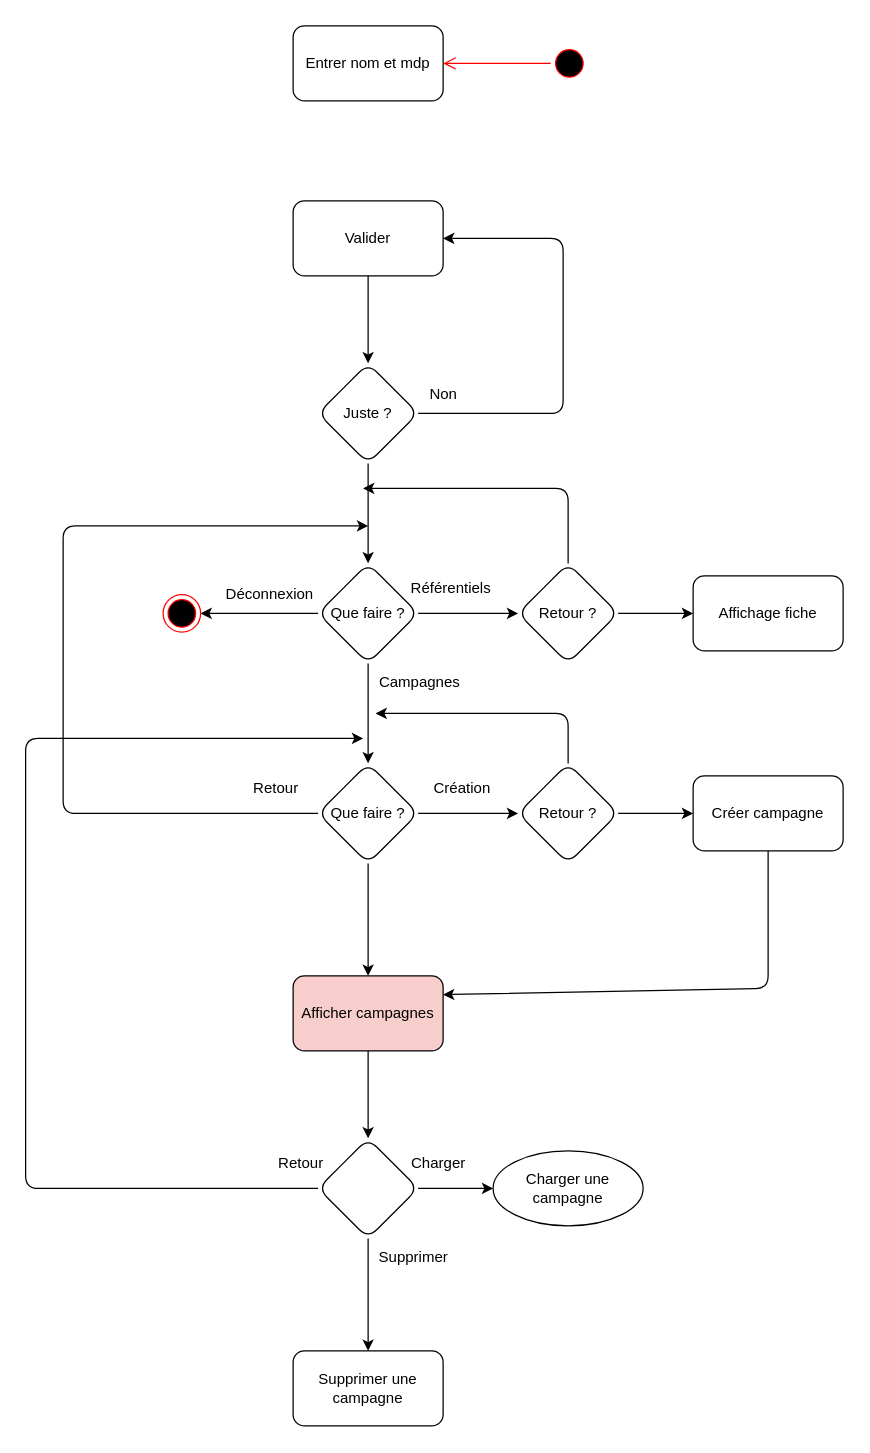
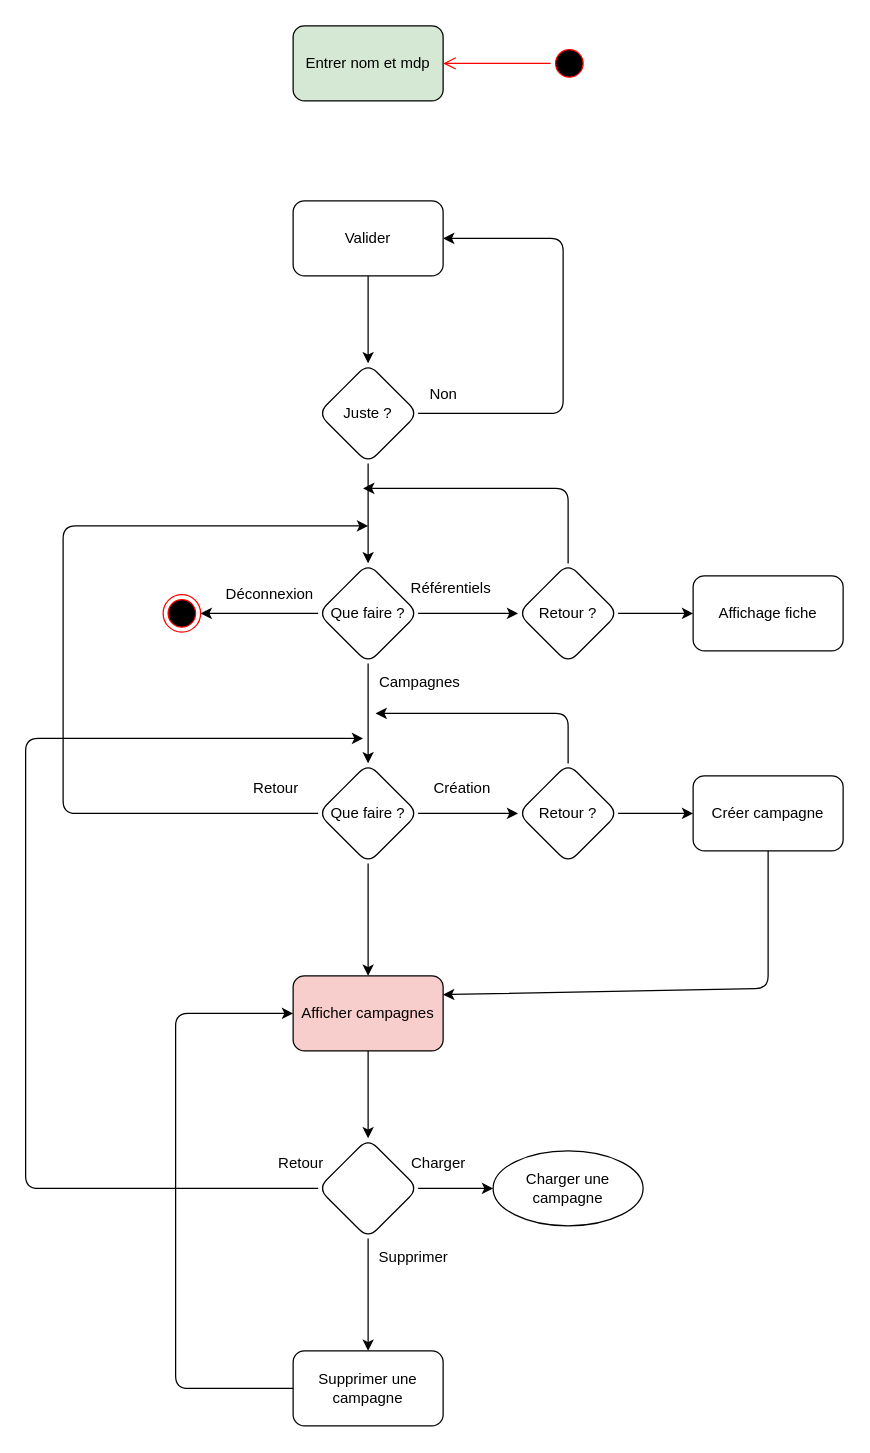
  <mxCell id="0" />
  <mxCell id="1" parent="0" />
- <mxCell id="2" value="Entrer nom et mdp" style="rounded=1;whiteSpace=wrap;html=1;" parent="1" vertex="1"><mxGeometry x="234" y="20" width="120" height="60" as="geometry" /></mxCell>
+ <mxCell id="2" value="Entrer nom et mdp" style="rounded=1;whiteSpace=wrap;html=1;fillColor=#d5e8d4;" parent="1" vertex="1"><mxGeometry x="234" y="20" width="120" height="60" as="geometry" /></mxCell>
  <mxCell id="3" value="" style="ellipse;html=1;shape=startState;fillColor=#000000;strokeColor=#ff0000;" parent="1" vertex="1"><mxGeometry x="440" y="35" width="30" height="30" as="geometry" /></mxCell>
  <mxCell id="4" value="" style="edgeStyle=orthogonalEdgeStyle;html=1;verticalAlign=bottom;endArrow=open;endSize=8;strokeColor=#ff0000;entryX=1;entryY=0.5;entryDx=0;entryDy=0;" parent="1" source="3" target="2" edge="1"><mxGeometry relative="1" as="geometry"><mxPoint x="445" y="120" as="targetPoint" /></mxGeometry></mxCell>
  <mxCell id="5" value="" style="edgeStyle=none;html=1;" parent="1" source="6" target="9" edge="1"><mxGeometry relative="1" as="geometry" /></mxCell>
  <mxCell id="6" value="&lt;div style=&quot;text-align: left;&quot;&gt;&lt;span style=&quot;background-color: initial;&quot;&gt;Valider&lt;/span&gt;&lt;/div&gt;" style="rounded=1;whiteSpace=wrap;html=1;align=center;" parent="1" vertex="1"><mxGeometry x="234" y="160" width="120" height="60" as="geometry" /></mxCell>
  <mxCell id="7" style="edgeStyle=none;html=1;exitX=1;exitY=0.5;exitDx=0;exitDy=0;entryX=1;entryY=0.5;entryDx=0;entryDy=0;" parent="1" source="9" target="6" edge="1"><mxGeometry relative="1" as="geometry"><mxPoint x="450" y="100" as="targetPoint" /><Array as="points"><mxPoint x="450" y="330" /><mxPoint x="450" y="190" /></Array></mxGeometry></mxCell>
  <mxCell id="8" value="" style="edgeStyle=none;html=1;" edge="1" parent="1" source="9" target="14"><mxGeometry relative="1" as="geometry" /></mxCell>
  <mxCell id="9" value="Juste ?" style="rhombus;whiteSpace=wrap;html=1;rounded=1;" parent="1" vertex="1"><mxGeometry x="254" y="290" width="80" height="80" as="geometry" /></mxCell>
  <mxCell id="10" value="Non" style="text;html=1;align=center;verticalAlign=middle;resizable=0;points=[];autosize=1;strokeColor=none;fillColor=none;" parent="1" vertex="1"><mxGeometry x="329" y="300" width="50" height="30" as="geometry" /></mxCell>
  <mxCell id="11" value="" style="edgeStyle=none;html=1;" edge="1" parent="1" source="14" target="15"><mxGeometry relative="1" as="geometry" /></mxCell>
  <mxCell id="12" value="" style="edgeStyle=none;html=1;" edge="1" parent="1" source="14" target="19"><mxGeometry relative="1" as="geometry" /></mxCell>
  <mxCell id="13" value="" style="edgeStyle=none;html=1;" edge="1" parent="1" source="14" target="24"><mxGeometry relative="1" as="geometry" /></mxCell>
  <mxCell id="14" value="Que faire ?" style="rhombus;whiteSpace=wrap;html=1;rounded=1;" vertex="1" parent="1"><mxGeometry x="254" y="450" width="80" height="80" as="geometry" /></mxCell>
  <mxCell id="15" value="" style="ellipse;html=1;shape=endState;fillColor=#000000;strokeColor=#ff0000;" vertex="1" parent="1"><mxGeometry x="130" y="475" width="30" height="30" as="geometry" /></mxCell>
  <mxCell id="16" value="Déconnexion" style="text;html=1;align=center;verticalAlign=middle;resizable=0;points=[];autosize=1;strokeColor=none;fillColor=none;" vertex="1" parent="1"><mxGeometry x="170" y="460" width="90" height="30" as="geometry" /></mxCell>
  <mxCell id="17" style="edgeStyle=none;html=1;exitX=0.5;exitY=0;exitDx=0;exitDy=0;" edge="1" parent="1" source="19"><mxGeometry relative="1" as="geometry"><mxPoint x="290" y="390" as="targetPoint" /><Array as="points"><mxPoint x="454" y="390" /></Array></mxGeometry></mxCell>
  <mxCell id="18" value="" style="edgeStyle=none;html=1;" edge="1" parent="1" source="19" target="20"><mxGeometry relative="1" as="geometry" /></mxCell>
  <mxCell id="19" value="Retour ?" style="rhombus;whiteSpace=wrap;html=1;rounded=1;" vertex="1" parent="1"><mxGeometry x="414" y="450" width="80" height="80" as="geometry" /></mxCell>
  <mxCell id="20" value="Affichage fiche" style="whiteSpace=wrap;html=1;rounded=1;" vertex="1" parent="1"><mxGeometry x="554" y="460" width="120" height="60" as="geometry" /></mxCell>
  <mxCell id="21" style="edgeStyle=none;html=1;exitX=0;exitY=0.5;exitDx=0;exitDy=0;" edge="1" parent="1" source="24"><mxGeometry relative="1" as="geometry"><mxPoint x="294" y="420" as="targetPoint" /><Array as="points"><mxPoint x="50" y="650" /><mxPoint x="50" y="420" /></Array></mxGeometry></mxCell>
  <mxCell id="22" value="" style="edgeStyle=none;html=1;" edge="1" parent="1" source="24" target="28"><mxGeometry relative="1" as="geometry" /></mxCell>
  <mxCell id="23" value="" style="edgeStyle=none;html=1;" edge="1" parent="1" source="24" target="35"><mxGeometry relative="1" as="geometry" /></mxCell>
  <mxCell id="24" value="Que faire ?" style="rhombus;whiteSpace=wrap;html=1;rounded=1;" vertex="1" parent="1"><mxGeometry x="254" y="610" width="80" height="80" as="geometry" /></mxCell>
  <mxCell id="25" value="Retour" style="text;html=1;align=center;verticalAlign=middle;resizable=0;points=[];autosize=1;strokeColor=none;fillColor=none;" vertex="1" parent="1"><mxGeometry x="190" y="615" width="60" height="30" as="geometry" /></mxCell>
  <mxCell id="26" style="edgeStyle=none;html=1;exitX=0.5;exitY=0;exitDx=0;exitDy=0;" edge="1" parent="1" source="28"><mxGeometry relative="1" as="geometry"><mxPoint x="300" y="570" as="targetPoint" /><Array as="points"><mxPoint x="454" y="570" /></Array></mxGeometry></mxCell>
  <mxCell id="27" value="" style="edgeStyle=none;html=1;" edge="1" parent="1" source="28" target="33"><mxGeometry relative="1" as="geometry" /></mxCell>
  <mxCell id="28" value="Retour ?" style="rhombus;whiteSpace=wrap;html=1;rounded=1;" vertex="1" parent="1"><mxGeometry x="414" y="610" width="80" height="80" as="geometry" /></mxCell>
  <mxCell id="29" value="Référentiels" style="text;html=1;align=center;verticalAlign=middle;resizable=0;points=[];autosize=1;strokeColor=none;fillColor=none;" vertex="1" parent="1"><mxGeometry x="315" y="455" width="90" height="30" as="geometry" /></mxCell>
  <mxCell id="30" value="Campagnes" style="text;html=1;align=center;verticalAlign=middle;resizable=0;points=[];autosize=1;strokeColor=none;fillColor=none;" vertex="1" parent="1"><mxGeometry x="290" y="530" width="90" height="30" as="geometry" /></mxCell>
  <mxCell id="31" value="Création" style="text;html=1;align=center;verticalAlign=middle;resizable=0;points=[];autosize=1;strokeColor=none;fillColor=none;" vertex="1" parent="1"><mxGeometry x="334" y="615" width="70" height="30" as="geometry" /></mxCell>
  <mxCell id="32" style="edgeStyle=none;html=1;exitX=0.5;exitY=1;exitDx=0;exitDy=0;entryX=1;entryY=0.25;entryDx=0;entryDy=0;" edge="1" parent="1" source="33" target="35"><mxGeometry relative="1" as="geometry"><mxPoint x="614" y="860" as="targetPoint" /><Array as="points"><mxPoint x="614" y="790" /></Array></mxGeometry></mxCell>
  <mxCell id="33" value="Créer campagne" style="whiteSpace=wrap;html=1;rounded=1;" vertex="1" parent="1"><mxGeometry x="554" y="620" width="120" height="60" as="geometry" /></mxCell>
  <mxCell id="34" value="" style="edgeStyle=none;html=1;" edge="1" parent="1" source="35" target="39"><mxGeometry relative="1" as="geometry" /></mxCell>
  <mxCell id="35" value="Afficher campagnes" style="whiteSpace=wrap;html=1;rounded=1;fillColor=#f8cecc;" vertex="1" parent="1"><mxGeometry x="234" y="780" width="120" height="60" as="geometry" /></mxCell>
  <mxCell id="36" value="" style="edgeStyle=none;html=1;" edge="1" parent="1" source="39" target="40"><mxGeometry relative="1" as="geometry" /></mxCell>
  <mxCell id="37" value="" style="edgeStyle=none;html=1;" edge="1" parent="1" source="39" target="43"><mxGeometry relative="1" as="geometry" /></mxCell>
  <mxCell id="38" style="edgeStyle=none;html=1;exitX=0;exitY=0.5;exitDx=0;exitDy=0;" edge="1" parent="1" source="39"><mxGeometry relative="1" as="geometry"><mxPoint x="290" y="590" as="targetPoint" /><Array as="points"><mxPoint x="20" y="950" /><mxPoint x="20" y="590" /></Array></mxGeometry></mxCell>
  <mxCell id="39" value="" style="rhombus;whiteSpace=wrap;html=1;rounded=1;" vertex="1" parent="1"><mxGeometry x="254" y="910" width="80" height="80" as="geometry" /></mxCell>
  <mxCell id="40" value="Charger une campagne" style="ellipse;whiteSpace=wrap;html=1;" vertex="1" parent="1"><mxGeometry x="394" y="920" width="120" height="60" as="geometry" /></mxCell>
  <mxCell id="41" value="Charger" style="text;html=1;align=center;verticalAlign=middle;resizable=0;points=[];autosize=1;strokeColor=none;fillColor=none;" vertex="1" parent="1"><mxGeometry x="315" y="915" width="70" height="30" as="geometry" /></mxCell>
+ <mxCell id="42" style="edgeStyle=none;html=1;exitX=0;exitY=0.5;exitDx=0;exitDy=0;entryX=0;entryY=0.5;entryDx=0;entryDy=0;" edge="1" parent="1" source="43" target="35"><mxGeometry relative="1" as="geometry"><mxPoint x="140" y="800" as="targetPoint" /><Array as="points"><mxPoint x="140" y="1110" /><mxPoint x="140" y="810" /></Array></mxGeometry></mxCell>
  <mxCell id="43" value="Supprimer une campagne" style="rounded=1;whiteSpace=wrap;html=1;" vertex="1" parent="1"><mxGeometry x="234" y="1080" width="120" height="60" as="geometry" /></mxCell>
  <mxCell id="44" value="Supprimer" style="text;html=1;align=center;verticalAlign=middle;resizable=0;points=[];autosize=1;strokeColor=none;fillColor=none;" vertex="1" parent="1"><mxGeometry x="290" y="990" width="80" height="30" as="geometry" /></mxCell>
  <mxCell id="45" value="Retour" style="text;html=1;align=center;verticalAlign=middle;resizable=0;points=[];autosize=1;strokeColor=none;fillColor=none;" vertex="1" parent="1"><mxGeometry x="210" y="915" width="60" height="30" as="geometry" /></mxCell>
